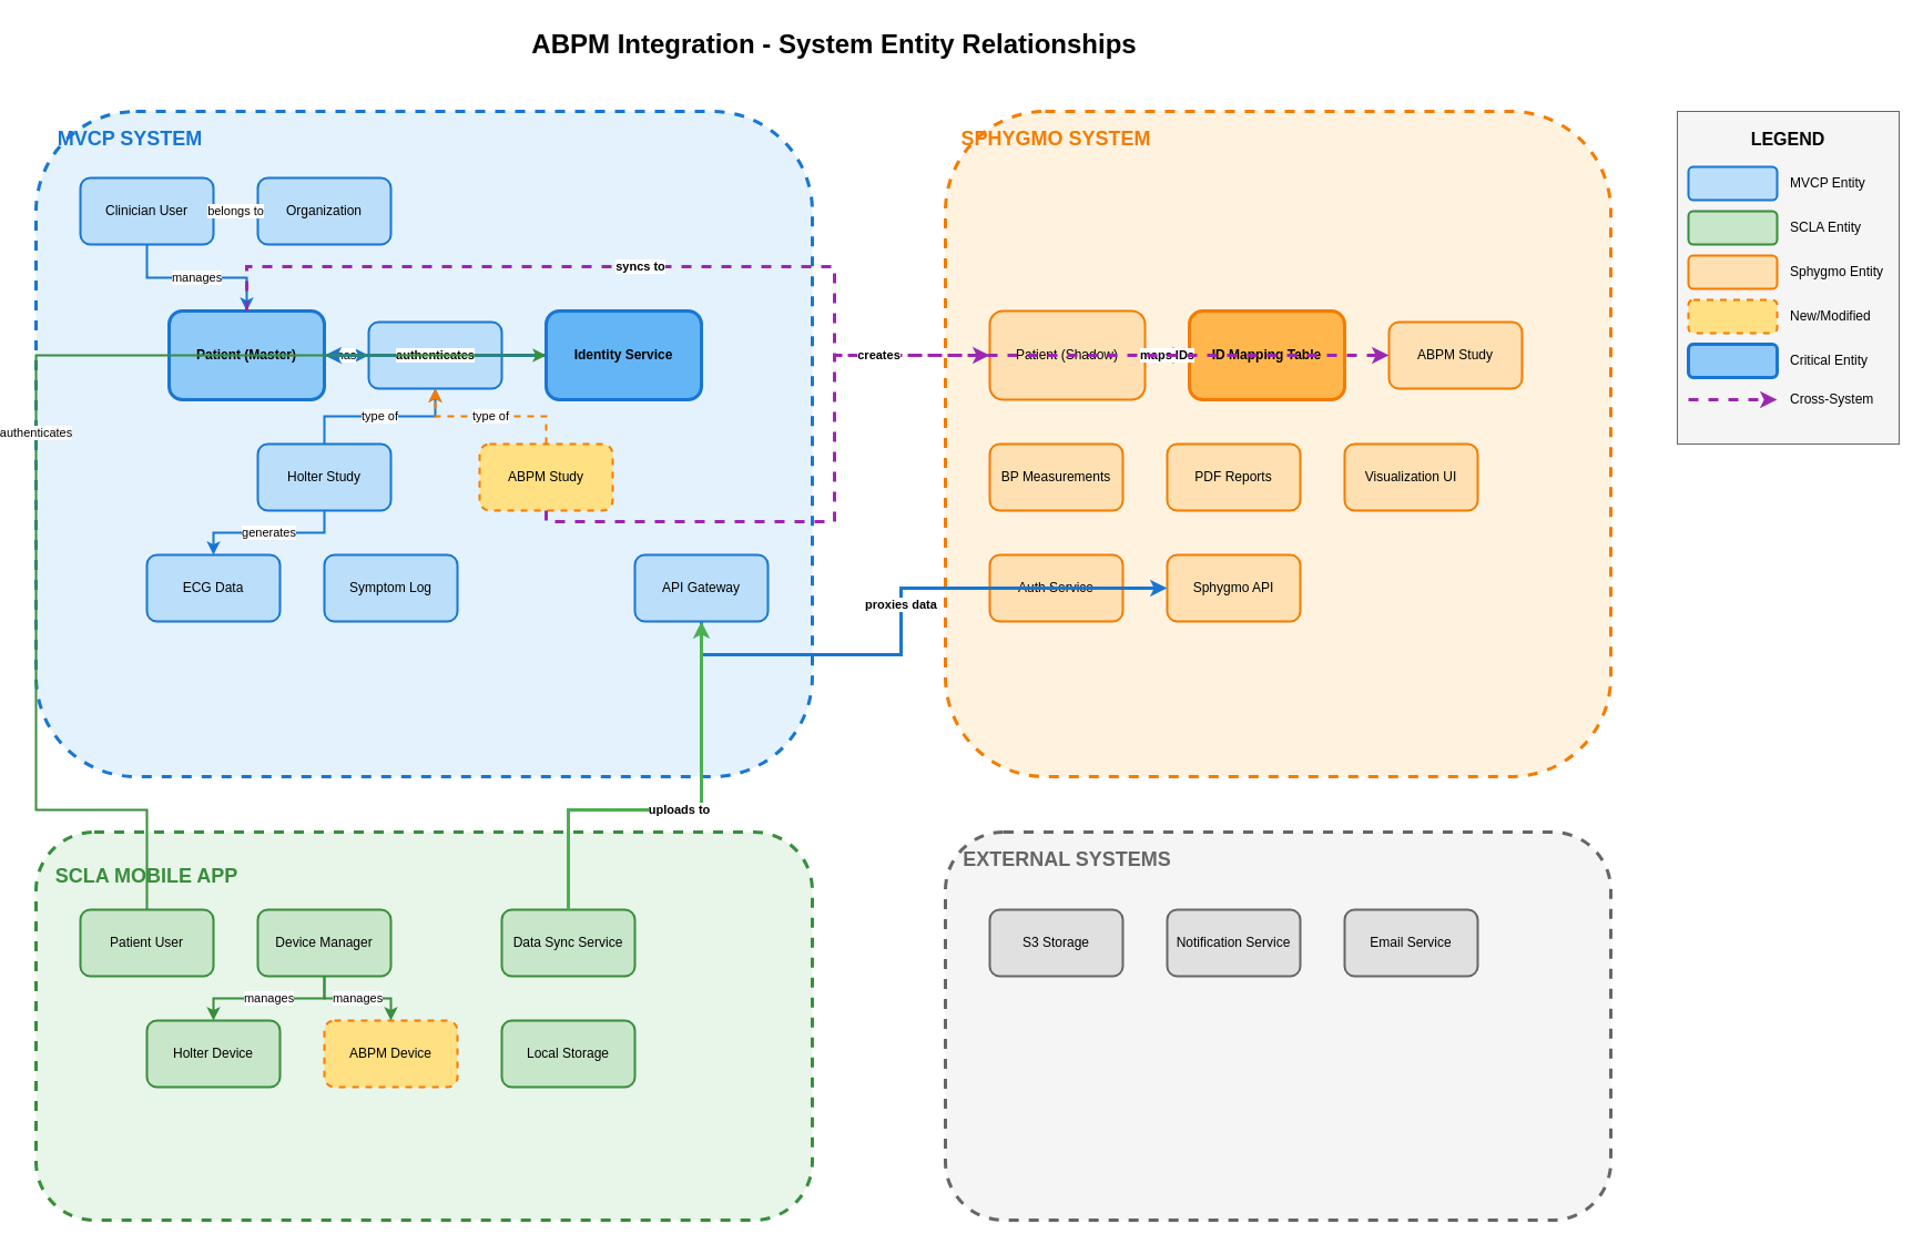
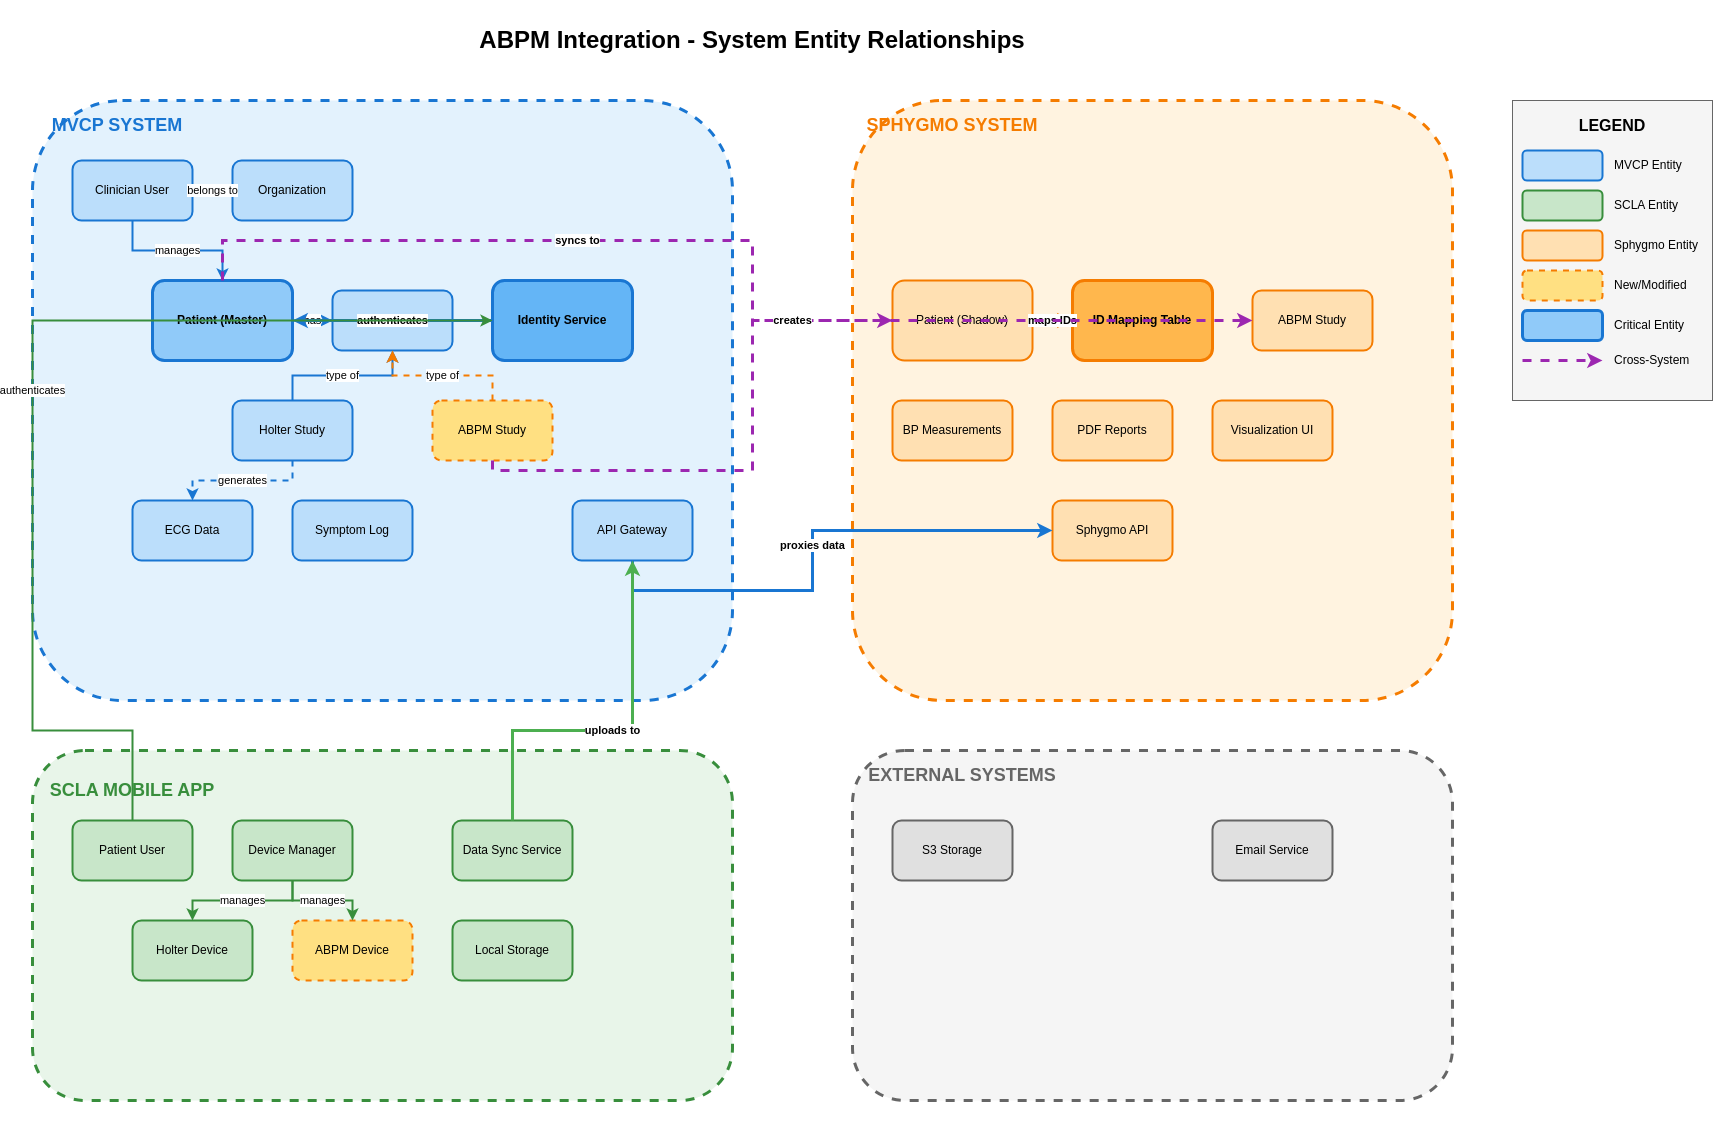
  <mxCell id="0" />
  <mxCell id="1" parent="0" />
  <mxCell id="2" value="ABPM Integration - System Entity Relationships" style="text;html=1;strokeColor=none;fillColor=none;align=center;verticalAlign=middle;whiteSpace=wrap;rounded=0;fontSize=24;fontStyle=1" vertex="1" parent="1"><mxGeometry x="440" y="20" width="600" height="40" as="geometry" /></mxCell>
  <mxCell id="3" value="" style="rounded=1;whiteSpace=wrap;html=1;fillColor=#E3F2FD;strokeColor=#1976D2;strokeWidth=3;dashed=1" vertex="1" parent="1"><mxGeometry x="20" y="100" width="700" height="600" as="geometry" /></mxCell>
  <mxCell id="4" value="MVCP SYSTEM" style="text;html=1;strokeColor=none;fillColor=none;align=center;verticalAlign=middle;whiteSpace=wrap;rounded=0;fontSize=18;fontStyle=1;fontColor=#1976D2" vertex="1" parent="1"><mxGeometry x="30" y="110" width="150" height="30" as="geometry" /></mxCell>
  <mxCell id="5" value="" style="rounded=1;whiteSpace=wrap;html=1;fillColor=#E8F5E9;strokeColor=#388E3C;strokeWidth=3;dashed=1" vertex="1" parent="1"><mxGeometry x="20" y="750" width="700" height="350" as="geometry" /></mxCell>
  <mxCell id="6" value="SCLA MOBILE APP" style="text;html=1;strokeColor=none;fillColor=none;align=center;verticalAlign=middle;whiteSpace=wrap;rounded=0;fontSize=18;fontStyle=1;fontColor=#388E3C" vertex="1" parent="1"><mxGeometry x="30" y="775" width="180" height="30" as="geometry" /></mxCell>
  <mxCell id="7" value="" style="rounded=1;whiteSpace=wrap;html=1;fillColor=#FFF3E0;strokeColor=#F57C00;strokeWidth=3;dashed=1" vertex="1" parent="1"><mxGeometry x="840" y="100" width="600" height="600" as="geometry" /></mxCell>
  <mxCell id="8" value="SPHYGMO SYSTEM" style="text;html=1;strokeColor=none;fillColor=none;align=center;verticalAlign=middle;whiteSpace=wrap;rounded=0;fontSize=18;fontStyle=1;fontColor=#F57C00" vertex="1" parent="1"><mxGeometry x="850" y="110" width="180" height="30" as="geometry" /></mxCell>
  <mxCell id="9" value="Clinician User" style="rounded=1;whiteSpace=wrap;html=1;fillColor=#BBDEFB;strokeColor=#1976D2;strokeWidth=2" vertex="1" parent="1"><mxGeometry x="60" y="160" width="120" height="60" as="geometry" /></mxCell>
  <mxCell id="10" value="Organization" style="rounded=1;whiteSpace=wrap;html=1;fillColor=#BBDEFB;strokeColor=#1976D2;strokeWidth=2" vertex="1" parent="1"><mxGeometry x="220" y="160" width="120" height="60" as="geometry" /></mxCell>
  <mxCell id="11" value="Patient (Master)" style="rounded=1;whiteSpace=wrap;html=1;fillColor=#90CAF9;strokeColor=#1976D2;strokeWidth=3;fontStyle=1" vertex="1" parent="1"><mxGeometry x="140" y="280" width="140" height="80" as="geometry" /></mxCell>
  <mxCell id="12" value="Study" style="rounded=1;whiteSpace=wrap;html=1;fillColor=#BBDEFB;strokeColor=#1976D2;strokeWidth=2" vertex="1" parent="1"><mxGeometry x="320" y="290" width="120" height="60" as="geometry" /></mxCell>
  <mxCell id="13" value="Holter Study" style="rounded=1;whiteSpace=wrap;html=1;fillColor=#BBDEFB;strokeColor=#1976D2;strokeWidth=2" vertex="1" parent="1"><mxGeometry x="220" y="400" width="120" height="60" as="geometry" /></mxCell>
  <mxCell id="14" value="ABPM Study" style="rounded=1;whiteSpace=wrap;html=1;fillColor=#FFE082;strokeColor=#F57C00;strokeWidth=2;dashed=1" vertex="1" parent="1"><mxGeometry x="420" y="400" width="120" height="60" as="geometry" /></mxCell>
  <mxCell id="15" value="ECG Data" style="rounded=1;whiteSpace=wrap;html=1;fillColor=#BBDEFB;strokeColor=#1976D2;strokeWidth=2" vertex="1" parent="1"><mxGeometry x="120" y="500" width="120" height="60" as="geometry" /></mxCell>
  <mxCell id="16" value="Symptom Log" style="rounded=1;whiteSpace=wrap;html=1;fillColor=#BBDEFB;strokeColor=#1976D2;strokeWidth=2" vertex="1" parent="1"><mxGeometry x="280" y="500" width="120" height="60" as="geometry" /></mxCell>
  <mxCell id="17" value="Identity Service" style="rounded=1;whiteSpace=wrap;html=1;fillColor=#64B5F6;strokeColor=#1976D2;strokeWidth=3;fontStyle=1" vertex="1" parent="1"><mxGeometry x="480" y="280" width="140" height="80" as="geometry" /></mxCell>
  <mxCell id="18" value="API Gateway" style="rounded=1;whiteSpace=wrap;html=1;fillColor=#BBDEFB;strokeColor=#1976D2;strokeWidth=2" vertex="1" parent="1"><mxGeometry x="560" y="500" width="120" height="60" as="geometry" /></mxCell>
  <mxCell id="19" value="Patient User" style="rounded=1;whiteSpace=wrap;html=1;fillColor=#C8E6C9;strokeColor=#388E3C;strokeWidth=2" vertex="1" parent="1"><mxGeometry x="60" y="820" width="120" height="60" as="geometry" /></mxCell>
  <mxCell id="20" value="Device Manager" style="rounded=1;whiteSpace=wrap;html=1;fillColor=#C8E6C9;strokeColor=#388E3C;strokeWidth=2" vertex="1" parent="1"><mxGeometry x="220" y="820" width="120" height="60" as="geometry" /></mxCell>
  <mxCell id="21" value="Holter Device" style="rounded=1;whiteSpace=wrap;html=1;fillColor=#C8E6C9;strokeColor=#388E3C;strokeWidth=2" vertex="1" parent="1"><mxGeometry x="120" y="920" width="120" height="60" as="geometry" /></mxCell>
  <mxCell id="22" value="ABPM Device" style="rounded=1;whiteSpace=wrap;html=1;fillColor=#FFE082;strokeColor=#F57C00;strokeWidth=2;dashed=1" vertex="1" parent="1"><mxGeometry x="280" y="920" width="120" height="60" as="geometry" /></mxCell>
  <mxCell id="23" value="Data Sync Service" style="rounded=1;whiteSpace=wrap;html=1;fillColor=#C8E6C9;strokeColor=#388E3C;strokeWidth=2" vertex="1" parent="1"><mxGeometry x="440" y="820" width="120" height="60" as="geometry" /></mxCell>
  <mxCell id="24" value="Local Storage" style="rounded=1;whiteSpace=wrap;html=1;fillColor=#C8E6C9;strokeColor=#388E3C;strokeWidth=2" vertex="1" parent="1"><mxGeometry x="440" y="920" width="120" height="60" as="geometry" /></mxCell>
  <mxCell id="25" value="Patient (Shadow)" style="rounded=1;whiteSpace=wrap;html=1;fillColor=#FFE0B2;strokeColor=#F57C00;strokeWidth=2" vertex="1" parent="1"><mxGeometry x="880" y="280" width="140" height="80" as="geometry" /></mxCell>
  <mxCell id="26" value="ID Mapping Table" style="rounded=1;whiteSpace=wrap;html=1;fillColor=#FFB74D;strokeColor=#F57C00;strokeWidth=3;fontStyle=1" vertex="1" parent="1"><mxGeometry x="1060" y="280" width="140" height="80" as="geometry" /></mxCell>
  <mxCell id="27" value="ABPM Study" style="rounded=1;whiteSpace=wrap;html=1;fillColor=#FFE0B2;strokeColor=#F57C00;strokeWidth=2" vertex="1" parent="1"><mxGeometry x="1240" y="290" width="120" height="60" as="geometry" /></mxCell>
  <mxCell id="28" value="BP Measurements" style="rounded=1;whiteSpace=wrap;html=1;fillColor=#FFE0B2;strokeColor=#F57C00;strokeWidth=2" vertex="1" parent="1"><mxGeometry x="880" y="400" width="120" height="60" as="geometry" /></mxCell>
  <mxCell id="29" value="PDF Reports" style="rounded=1;whiteSpace=wrap;html=1;fillColor=#FFE0B2;strokeColor=#F57C00;strokeWidth=2" vertex="1" parent="1"><mxGeometry x="1040" y="400" width="120" height="60" as="geometry" /></mxCell>
  <mxCell id="30" value="Visualization UI" style="rounded=1;whiteSpace=wrap;html=1;fillColor=#FFE0B2;strokeColor=#F57C00;strokeWidth=2" vertex="1" parent="1"><mxGeometry x="1200" y="400" width="120" height="60" as="geometry" /></mxCell>
  <mxCell id="31" value="Sphygmo API" style="rounded=1;whiteSpace=wrap;html=1;fillColor=#FFE0B2;strokeColor=#F57C00;strokeWidth=2" vertex="1" parent="1"><mxGeometry x="1040" y="500" width="120" height="60" as="geometry" /></mxCell>
- <mxCell id="32" value="Auth Service" style="rounded=1;whiteSpace=wrap;html=1;fillColor=#FFE0B2;strokeColor=#F57C00;strokeWidth=2" vertex="1" parent="1"><mxGeometry x="880" y="500" width="120" height="60" as="geometry" /></mxCell>
  <mxCell id="33" value="" style="rounded=1;whiteSpace=wrap;html=1;fillColor=#F5F5F5;strokeColor=#666666;strokeWidth=3;dashed=1" vertex="1" parent="1"><mxGeometry x="840" y="750" width="600" height="350" as="geometry" /></mxCell>
  <mxCell id="34" value="EXTERNAL SYSTEMS" style="text;html=1;strokeColor=none;fillColor=none;align=center;verticalAlign=middle;whiteSpace=wrap;rounded=0;fontSize=18;fontStyle=1;fontColor=#666666" vertex="1" parent="1"><mxGeometry x="850" y="760" width="200" height="30" as="geometry" /></mxCell>
  <mxCell id="35" value="S3 Storage" style="rounded=1;whiteSpace=wrap;html=1;fillColor=#E0E0E0;strokeColor=#666666;strokeWidth=2" vertex="1" parent="1"><mxGeometry x="880" y="820" width="120" height="60" as="geometry" /></mxCell>
- <mxCell id="36" value="Notification Service" style="rounded=1;whiteSpace=wrap;html=1;fillColor=#E0E0E0;strokeColor=#666666;strokeWidth=2" vertex="1" parent="1"><mxGeometry x="1040" y="820" width="120" height="60" as="geometry" /></mxCell>
  <mxCell id="37" value="Email Service" style="rounded=1;whiteSpace=wrap;html=1;fillColor=#E0E0E0;strokeColor=#666666;strokeWidth=2" vertex="1" parent="1"><mxGeometry x="1200" y="820" width="120" height="60" as="geometry" /></mxCell>
  <mxCell id="38" value="belongs to" style="edgeStyle=orthogonalEdgeStyle;rounded=0;orthogonalLoop=1;jettySize=auto;html=1;strokeColor=#1976D2;strokeWidth=2" edge="1" parent="1" source="9" target="10"><mxGeometry relative="1" as="geometry" /></mxCell>
  <mxCell id="39" value="manages" style="edgeStyle=orthogonalEdgeStyle;rounded=0;orthogonalLoop=1;jettySize=auto;html=1;strokeColor=#1976D2;strokeWidth=2" edge="1" parent="1" source="9" target="11"><mxGeometry relative="1" as="geometry" /></mxCell>
  <mxCell id="40" value="has" style="edgeStyle=orthogonalEdgeStyle;rounded=0;orthogonalLoop=1;jettySize=auto;html=1;strokeColor=#1976D2;strokeWidth=2" edge="1" parent="1" source="11" target="12"><mxGeometry relative="1" as="geometry" /></mxCell>
  <mxCell id="41" value="type of" style="edgeStyle=orthogonalEdgeStyle;rounded=0;orthogonalLoop=1;jettySize=auto;html=1;strokeColor=#1976D2;strokeWidth=2" edge="1" parent="1" source="13" target="12"><mxGeometry relative="1" as="geometry" /></mxCell>
  <mxCell id="42" value="type of" style="edgeStyle=orthogonalEdgeStyle;rounded=0;orthogonalLoop=1;jettySize=auto;html=1;strokeColor=#F57C00;strokeWidth=2;dashed=1" edge="1" parent="1" source="14" target="12"><mxGeometry relative="1" as="geometry" /></mxCell>
- <mxCell id="43" value="generates" style="edgeStyle=orthogonalEdgeStyle;rounded=0;orthogonalLoop=1;jettySize=auto;html=1;strokeColor=#1976D2;strokeWidth=2" edge="1" parent="1" source="13" target="15"><mxGeometry relative="1" as="geometry" /></mxCell>
+ <mxCell id="43" value="generates" style="edgeStyle=orthogonalEdgeStyle;rounded=0;orthogonalLoop=1;jettySize=auto;html=1;strokeColor=#1976D2;strokeWidth=2;dashed=1;" edge="1" parent="1" source="13" target="15"><mxGeometry relative="1" as="geometry" /></mxCell>
  <mxCell id="44" value="authenticates" style="edgeStyle=orthogonalEdgeStyle;rounded=0;orthogonalLoop=1;jettySize=auto;html=1;strokeColor=#1976D2;strokeWidth=3;fontStyle=1" edge="1" parent="1" source="17" target="11"><mxGeometry relative="1" as="geometry" /></mxCell>
  <mxCell id="45" value="syncs to" style="edgeStyle=orthogonalEdgeStyle;rounded=0;orthogonalLoop=1;jettySize=auto;html=1;strokeColor=#9C27B0;strokeWidth=3;fontStyle=1;dashed=1" edge="1" parent="1" source="11" target="25"><mxGeometry relative="1" as="geometry"><Array as="points"><mxPoint x="210" y="240" /><mxPoint x="740" y="240" /><mxPoint x="740" y="320" /></Array></mxGeometry></mxCell>
  <mxCell id="46" value="maps IDs" style="edgeStyle=orthogonalEdgeStyle;rounded=0;orthogonalLoop=1;jettySize=auto;html=1;strokeColor=#F57C00;strokeWidth=3;fontStyle=1" edge="1" parent="1" source="25" target="26"><mxGeometry relative="1" as="geometry" /></mxCell>
  <mxCell id="47" value="creates" style="edgeStyle=orthogonalEdgeStyle;rounded=0;orthogonalLoop=1;jettySize=auto;html=1;strokeColor=#9C27B0;strokeWidth=3;fontStyle=1;dashed=1" edge="1" parent="1" source="14" target="27"><mxGeometry relative="1" as="geometry"><Array as="points"><mxPoint x="480" y="470" /><mxPoint x="740" y="470" /><mxPoint x="740" y="320" /></Array></mxGeometry></mxCell>
  <mxCell id="48" value="proxies data" style="edgeStyle=orthogonalEdgeStyle;rounded=0;orthogonalLoop=1;jettySize=auto;html=1;strokeColor=#1976D2;strokeWidth=3;fontStyle=1" edge="1" parent="1" source="18" target="31"><mxGeometry relative="1" as="geometry"><Array as="points"><mxPoint x="620" y="590" /><mxPoint x="800" y="590" /><mxPoint x="800" y="530" /></Array></mxGeometry></mxCell>
  <mxCell id="49" value="uploads to" style="edgeStyle=orthogonalEdgeStyle;rounded=0;orthogonalLoop=1;jettySize=auto;html=1;strokeColor=#4CAF50;strokeWidth=3;fontStyle=1" edge="1" parent="1" source="23" target="18"><mxGeometry relative="1" as="geometry"><Array as="points"><mxPoint x="500" y="730" /><mxPoint x="620" y="730" /></Array></mxGeometry></mxCell>
  <mxCell id="50" value="authenticates" style="edgeStyle=orthogonalEdgeStyle;rounded=0;orthogonalLoop=1;jettySize=auto;html=1;strokeColor=#388E3C;strokeWidth=2" edge="1" parent="1" source="19" target="17"><mxGeometry relative="1" as="geometry"><Array as="points"><mxPoint x="120" y="730" /><mxPoint x="20" y="730" /><mxPoint x="20" y="320" /></Array></mxGeometry></mxCell>
  <mxCell id="51" value="manages" style="edgeStyle=orthogonalEdgeStyle;rounded=0;orthogonalLoop=1;jettySize=auto;html=1;strokeColor=#388E3C;strokeWidth=2" edge="1" parent="1" source="20" target="21"><mxGeometry relative="1" as="geometry" /></mxCell>
  <mxCell id="52" value="manages" style="edgeStyle=orthogonalEdgeStyle;rounded=0;orthogonalLoop=1;jettySize=auto;html=1;strokeColor=#388E3C;strokeWidth=2" edge="1" parent="1" source="20" target="22"><mxGeometry relative="1" as="geometry" /></mxCell>
  <mxCell id="53" value="" style="rounded=0;whiteSpace=wrap;html=1;fillColor=#F5F5F5;strokeColor=#666666;strokeWidth=1" vertex="1" parent="1"><mxGeometry x="1500" y="100" width="200" height="300" as="geometry" /></mxCell>
  <mxCell id="54" value="LEGEND" style="text;html=1;strokeColor=none;fillColor=none;align=center;verticalAlign=middle;whiteSpace=wrap;rounded=0;fontSize=16;fontStyle=1" vertex="1" parent="1"><mxGeometry x="1500" y="110" width="200" height="30" as="geometry" /></mxCell>
  <mxCell id="55" value="" style="rounded=1;whiteSpace=wrap;html=1;fillColor=#BBDEFB;strokeColor=#1976D2;strokeWidth=2" vertex="1" parent="1"><mxGeometry x="1510" y="150" width="80" height="30" as="geometry" /></mxCell>
  <mxCell id="56" value="MVCP Entity" style="text;html=1;strokeColor=none;fillColor=none;align=left;verticalAlign=middle;whiteSpace=wrap;rounded=0;fontSize=12" vertex="1" parent="1"><mxGeometry x="1600" y="150" width="90" height="30" as="geometry" /></mxCell>
  <mxCell id="57" value="" style="rounded=1;whiteSpace=wrap;html=1;fillColor=#C8E6C9;strokeColor=#388E3C;strokeWidth=2" vertex="1" parent="1"><mxGeometry x="1510" y="190" width="80" height="30" as="geometry" /></mxCell>
  <mxCell id="58" value="SCLA Entity" style="text;html=1;strokeColor=none;fillColor=none;align=left;verticalAlign=middle;whiteSpace=wrap;rounded=0;fontSize=12" vertex="1" parent="1"><mxGeometry x="1600" y="190" width="90" height="30" as="geometry" /></mxCell>
  <mxCell id="59" value="" style="rounded=1;whiteSpace=wrap;html=1;fillColor=#FFE0B2;strokeColor=#F57C00;strokeWidth=2" vertex="1" parent="1"><mxGeometry x="1510" y="230" width="80" height="30" as="geometry" /></mxCell>
  <mxCell id="60" value="Sphygmo Entity" style="text;html=1;strokeColor=none;fillColor=none;align=left;verticalAlign=middle;whiteSpace=wrap;rounded=0;fontSize=12" vertex="1" parent="1"><mxGeometry x="1600" y="230" width="90" height="30" as="geometry" /></mxCell>
  <mxCell id="61" value="" style="rounded=1;whiteSpace=wrap;html=1;fillColor=#FFE082;strokeColor=#F57C00;strokeWidth=2;dashed=1" vertex="1" parent="1"><mxGeometry x="1510" y="270" width="80" height="30" as="geometry" /></mxCell>
  <mxCell id="62" value="New/Modified" style="text;html=1;strokeColor=none;fillColor=none;align=left;verticalAlign=middle;whiteSpace=wrap;rounded=0;fontSize=12" vertex="1" parent="1"><mxGeometry x="1600" y="270" width="90" height="30" as="geometry" /></mxCell>
  <mxCell id="63" value="" style="rounded=1;whiteSpace=wrap;html=1;fillColor=#90CAF9;strokeColor=#1976D2;strokeWidth=3;fontStyle=1" vertex="1" parent="1"><mxGeometry x="1510" y="310" width="80" height="30" as="geometry" /></mxCell>
  <mxCell id="64" value="Critical Entity" style="text;html=1;strokeColor=none;fillColor=none;align=left;verticalAlign=middle;whiteSpace=wrap;rounded=0;fontSize=12" vertex="1" parent="1"><mxGeometry x="1600" y="310" width="90" height="30" as="geometry" /></mxCell>
  <mxCell id="65" value="" style="edgeStyle=orthogonalEdgeStyle;rounded=0;orthogonalLoop=1;jettySize=auto;html=1;strokeColor=#9C27B0;strokeWidth=3;fontStyle=1;dashed=1" edge="1" parent="1"><mxGeometry x="1570" y="350" width="80" height="20" as="geometry"><mxPoint x="1510" y="360" as="sourcePoint" /><mxPoint x="1590" y="360" as="targetPoint" /></mxGeometry></mxCell>
  <mxCell id="66" value="Cross-System" style="text;html=1;strokeColor=none;fillColor=none;align=left;verticalAlign=middle;whiteSpace=wrap;rounded=0;fontSize=12" vertex="1" parent="1"><mxGeometry x="1600" y="350" width="90" height="20" as="geometry" /></mxCell>
